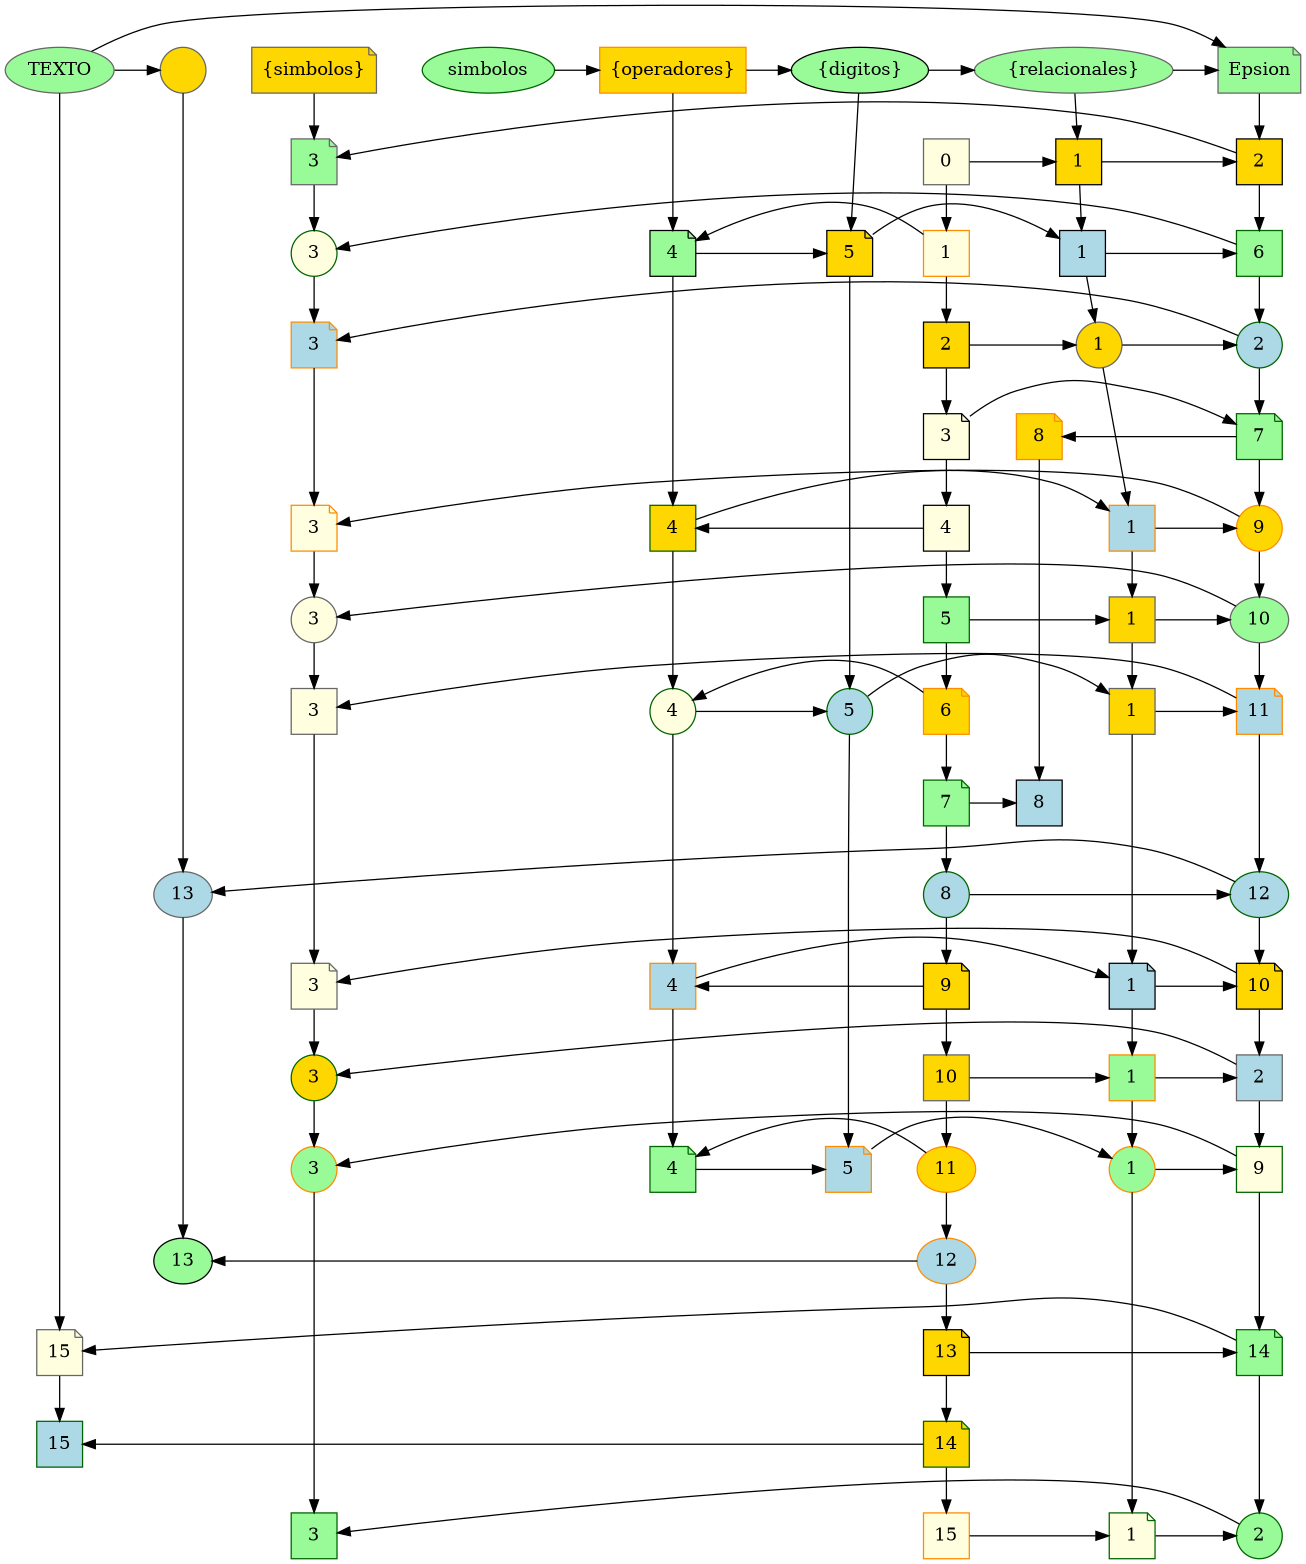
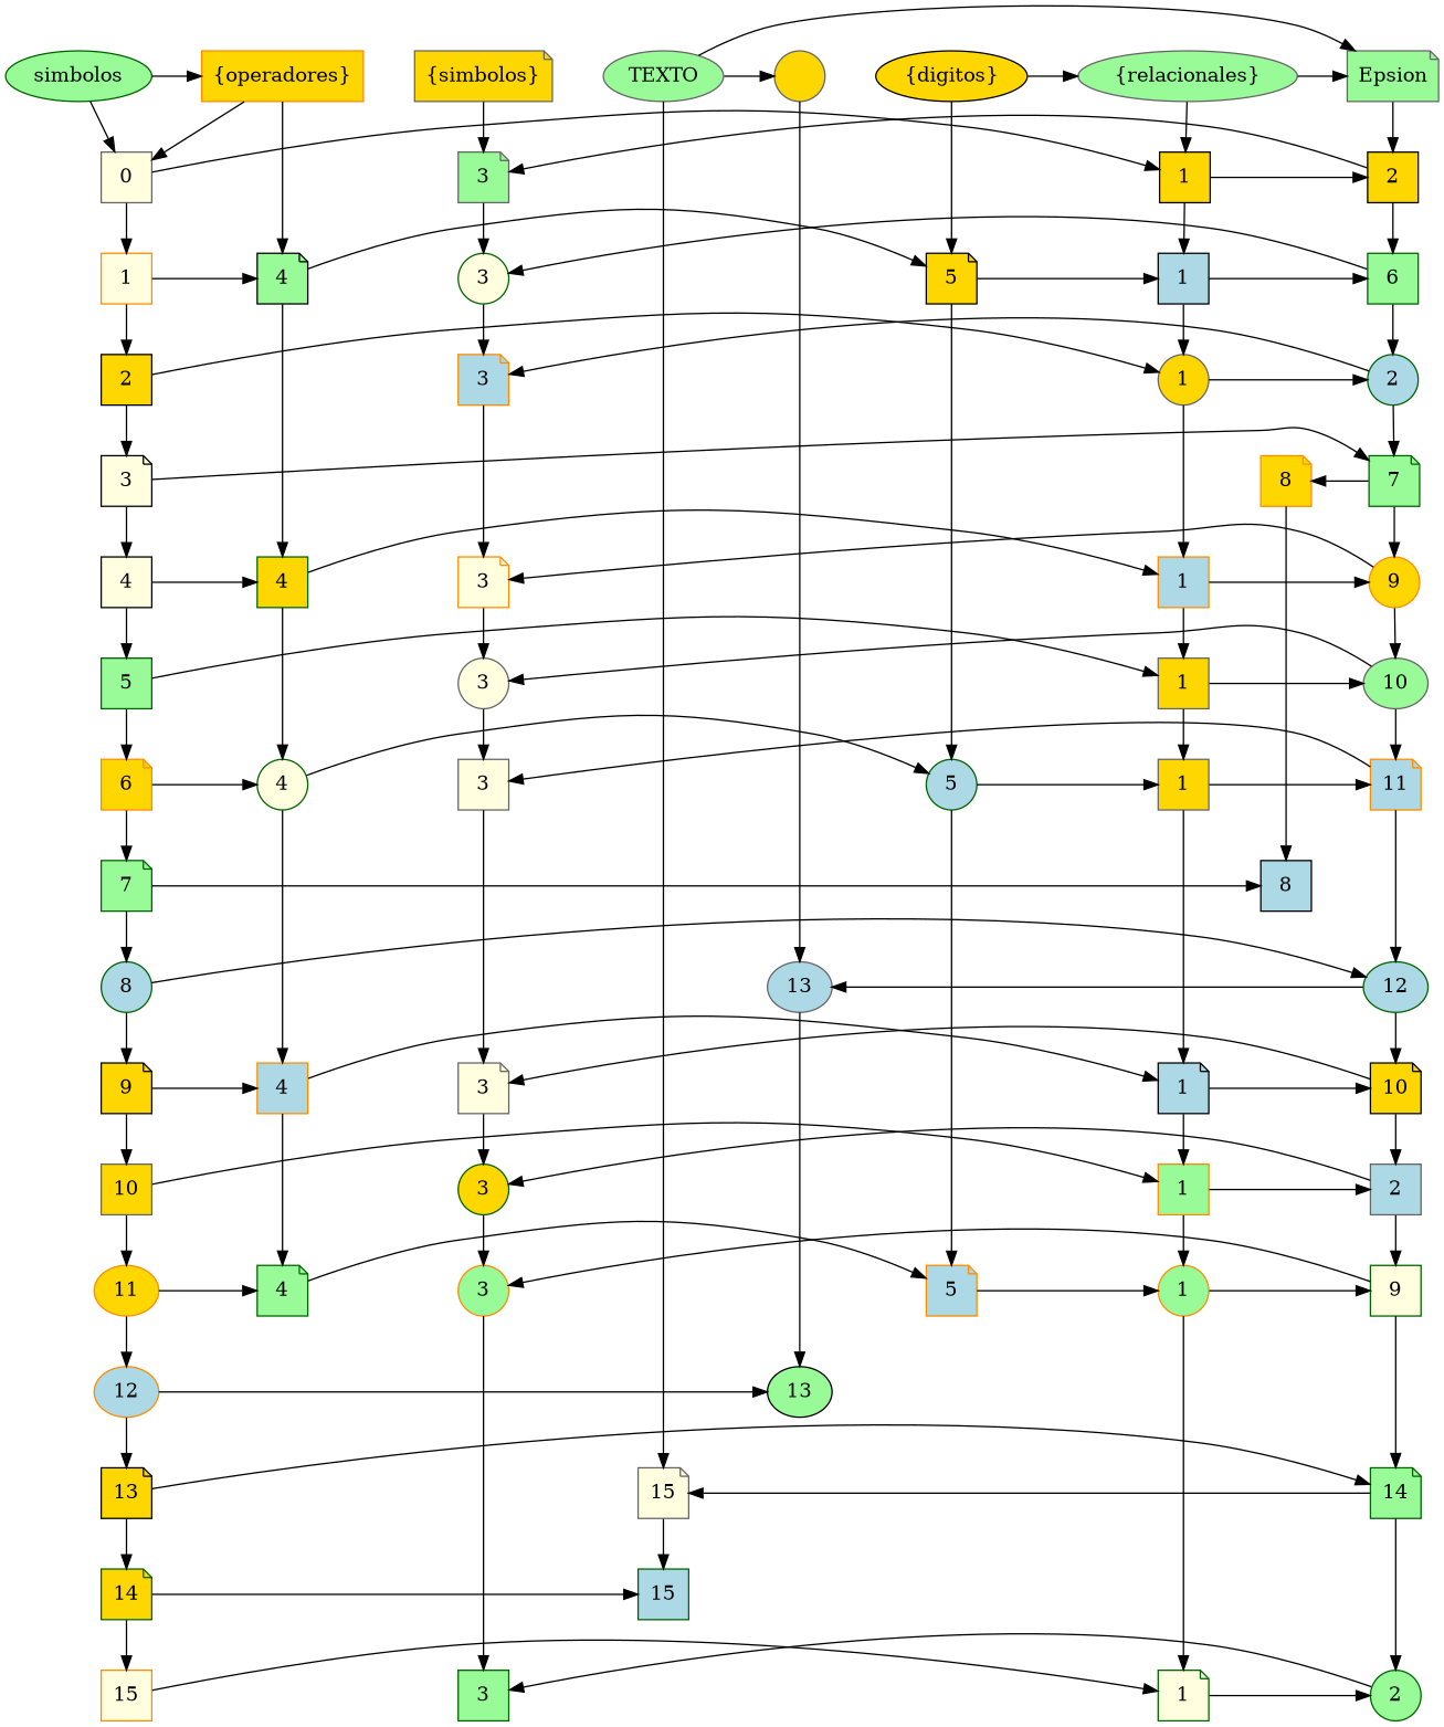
  digraph {
    nodesep=0.5
    rankdir=TB
    node [color=darkgreen fillcolor=gold shape=box style=filled]
    n1 [color=darkorange height=0.5 label="{operadores}" width=0.5]
-   n2 [color=black fillcolor=palegreen height=0.5 label="{digitos}" shape=ellipse width=0.5]
+   n2 [color=black height=0.5 label="{digitos}" shape=ellipse width=0.5]
    n3 [color=gray40 fillcolor=palegreen height=0.5 label="{relacionales}" shape=ellipse width=0.5]
    n4 [color=gray40 fillcolor=palegreen height=0.5 label=Epsion shape=note width=0.5]
    n5 [color=gray40 fillcolor=palegreen height=0.5 label=TEXTO shape=ellipse width=0.5]
    n6 [color=gray40 height=0.5 label=" " shape=ellipse width=0.5]
    n7 [color=gray40 height=0.5 label="{simbolos}" shape=note width=0.5]
    n8 [fillcolor=palegreen height=0.5 label=simbolos shape=ellipse width=0.5]
    n9 [color=gray40 fillcolor=lightyellow height=0.5 label=0 width=0.5]
    n10 [color=black height=0.5 label=1 width=0.5]
    n11 [color=black height=0.5 label=2 width=0.5]
    n12 [color=gray40 fillcolor=palegreen height=0.5 label=3 shape=note width=0.5]
    n13 [color=darkorange fillcolor=lightyellow height=0.5 label=1 width=0.5]
    n14 [color=black fillcolor=palegreen height=0.5 label=4 shape=note width=0.5]
    n15 [color=black height=0.5 label=5 shape=note width=0.5]
    n16 [color=black fillcolor=lightblue height=0.5 label=1 width=0.5]
    n17 [fillcolor=palegreen height=0.5 label=6 width=0.5]
    n18 [fillcolor=lightyellow height=0.5 label=3 shape=ellipse width=0.5]
    n19 [color=black height=0.5 label=2 width=0.5]
    n20 [color=gray40 height=0.5 label=1 shape=ellipse width=0.5]
    n21 [fillcolor=lightblue height=0.5 label=2 shape=ellipse width=0.5]
    n22 [color=darkorange fillcolor=lightblue height=0.5 label=3 shape=note width=0.5]
    n23 [color=black fillcolor=lightyellow height=0.5 label=3 shape=note width=0.5]
    n24 [fillcolor=palegreen height=0.5 label=7 shape=note width=0.5]
    n25 [color=darkorange height=0.5 label=8 shape=note width=0.5]
    n26 [color=black fillcolor=lightyellow height=0.5 label=4 width=0.5]
    n27 [height=0.5 label=4 width=0.5]
    n28 [color=darkorange fillcolor=lightblue height=0.5 label=1 width=0.5]
    n29 [color=darkorange height=0.5 label=9 shape=ellipse width=0.5]
    n30 [color=darkorange fillcolor=lightyellow height=0.5 label=3 shape=note width=0.5]
    n31 [fillcolor=palegreen height=0.5 label=5 width=0.5]
    n32 [color=gray40 height=0.5 label=1 width=0.5]
    n33 [color=gray40 fillcolor=palegreen height=0.5 label=10 shape=ellipse width=0.5]
    n34 [color=gray40 fillcolor=lightyellow height=0.5 label=3 shape=ellipse width=0.5]
    n35 [color=darkorange height=0.5 label=6 shape=note width=0.5]
    n36 [fillcolor=lightyellow height=0.5 label=4 shape=ellipse width=0.5]
    n37 [fillcolor=lightblue height=0.5 label=5 shape=ellipse width=0.5]
    n38 [color=gray40 height=0.5 label=1 width=0.5]
    n39 [color=darkorange fillcolor=lightblue height=0.5 label=11 shape=note width=0.5]
    n40 [color=gray40 fillcolor=lightyellow height=0.5 label=3 width=0.5]
    n41 [fillcolor=palegreen height=0.5 label=7 shape=note width=0.5]
    n42 [color=black fillcolor=lightblue height=0.5 label=8 width=0.5]
    n43 [fillcolor=lightblue height=0.5 label=8 shape=ellipse width=0.5]
    n44 [fillcolor=lightblue height=0.5 label=12 shape=ellipse width=0.5]
    n45 [color=gray40 fillcolor=lightblue height=0.5 label=13 shape=ellipse width=0.5]
    n46 [color=black height=0.5 label=9 shape=note width=0.5]
    n47 [color=darkorange fillcolor=lightblue height=0.5 label=4 width=0.5]
    n48 [color=black fillcolor=lightblue height=0.5 label=1 shape=note width=0.5]
    n49 [color=black height=0.5 label=10 shape=note width=0.5]
    n50 [color=gray40 fillcolor=lightyellow height=0.5 label=3 shape=note width=0.5]
    n51 [color=gray40 height=0.5 label=10 width=0.5]
    n52 [color=darkorange fillcolor=palegreen height=0.5 label=1 width=0.5]
    n53 [color=gray40 fillcolor=lightblue height=0.5 label=2 width=0.5]
    n54 [height=0.5 label=3 shape=ellipse width=0.5]
    n55 [color=darkorange height=0.5 label=11 shape=ellipse width=0.5]
    n56 [fillcolor=palegreen height=0.5 label=4 shape=note width=0.5]
    n57 [color=darkorange fillcolor=lightblue height=0.5 label=5 shape=note width=0.5]
    n58 [color=darkorange fillcolor=palegreen height=0.5 label=1 shape=ellipse width=0.5]
    n59 [fillcolor=lightyellow height=0.5 label=9 width=0.5]
    n60 [color=darkorange fillcolor=palegreen height=0.5 label=3 shape=ellipse width=0.5]
    n61 [color=darkorange fillcolor=lightblue height=0.5 label=12 shape=ellipse width=0.5]
    n62 [color=black fillcolor=palegreen height=0.5 label=13 shape=ellipse width=0.5]
    n63 [color=black height=0.5 label=13 shape=note width=0.5]
    n64 [fillcolor=palegreen height=0.5 label=14 shape=note width=0.5]
    n65 [color=gray40 fillcolor=lightyellow height=0.5 label=15 shape=note width=0.5]
    n66 [height=0.5 label=14 shape=note width=0.5]
    n67 [fillcolor=lightblue height=0.5 label=15 width=0.5]
    n68 [color=darkorange fillcolor=lightyellow height=0.5 label=15 width=0.5]
    n69 [fillcolor=lightyellow height=0.5 label=1 shape=note width=0.5]
    n70 [fillcolor=palegreen height=0.5 label=2 shape=ellipse width=0.5]
    n71 [fillcolor=palegreen height=0.5 label=3 width=0.5]
    subgraph sub_1 {
      rank=same
      n1
      n2
      n3
      n4
      n5
      n6
      n7
      n8
    }
    subgraph sub_2 {
      rank=same
      n9
      n10
      n11
      n12
    }
    subgraph sub_3 {
      rank=same
      n13
      n14
      n15
      n16
      n17
      n18
    }
    subgraph sub_4 {
      rank=same
      n19
      n20
      n21
      n22
    }
    subgraph sub_5 {
      rank=same
      n23
      n24
      n25
    }
    subgraph sub_6 {
      rank=same
      n26
      n27
      n28
      n29
      n30
    }
    subgraph sub_7 {
      rank=same
      n31
      n32
      n33
      n34
    }
    subgraph sub_8 {
      rank=same
      n35
      n36
      n37
      n38
      n39
      n40
    }
    subgraph sub_9 {
      rank=same
      n41
      n42
    }
    subgraph sub_10 {
      rank=same
      n43
      n44
      n45
    }
    subgraph sub_11 {
      rank=same
      n46
      n47
      n48
      n49
      n50
    }
    subgraph sub_12 {
      rank=same
      n51
      n52
      n53
      n54
    }
    subgraph sub_13 {
      rank=same
      n55
      n56
      n57
      n58
      n59
      n60
    }
    subgraph sub_14 {
      rank=same
      n61
      n62
    }
    subgraph sub_15 {
      rank=same
      n63
      n64
      n65
    }
    subgraph sub_16 {
      rank=same
      n66
      n67
    }
    subgraph sub_17 {
      rank=same
      n68
      n69
      n70
      n71
    }
-   n1 -> n2
+   n1 -> n9
    n1 -> n14
    n2 -> n3
    n2 -> n15
    n3 -> n4
    n3 -> n10
    n4 -> n11
    n5 -> n4
    n5 -> n6
    n5 -> n65
    n6 -> n45
    n7 -> n12
    n8 -> n1
+   n8 -> n9
    n9 -> n10 [constraint=false]
    n9 -> n13
    n10 -> n11 [constraint=false]
    n10 -> n16
    n11 -> n12 [constraint=false]
    n11 -> n17
    n12 -> n18
    n13 -> n14 [constraint=false]
    n13 -> n19
    n14 -> n15 [constraint=false]
    n14 -> n27
    n15 -> n16 [constraint=false]
    n15 -> n37
    n16 -> n17 [constraint=false]
    n16 -> n20
    n17 -> n18 [constraint=false]
    n17 -> n21
    n18 -> n22
    n19 -> n20 [constraint=false]
    n19 -> n23
    n20 -> n21 [constraint=false]
    n20 -> n28
    n21 -> n22 [constraint=false]
    n21 -> n24
    n22 -> n30
    n23 -> n24 [constraint=false]
    n23 -> n26
    n24 -> n25 [constraint=false]
    n24 -> n29
    n25 -> n42
    n26 -> n27 [constraint=false]
    n26 -> n31
    n27 -> n28 [constraint=false]
    n27 -> n36
    n28 -> n29 [constraint=false]
    n28 -> n32
    n29 -> n30 [constraint=false]
    n29 -> n33
    n30 -> n34
    n31 -> n32 [constraint=false]
    n31 -> n35
    n32 -> n33 [constraint=false]
    n32 -> n38
    n33 -> n34 [constraint=false]
    n33 -> n39
    n34 -> n40
    n35 -> n36 [constraint=false]
    n35 -> n41
    n36 -> n37 [constraint=false]
    n36 -> n47
    n37 -> n38 [constraint=false]
    n37 -> n57
    n38 -> n39 [constraint=false]
    n38 -> n48
    n39 -> n40 [constraint=false]
    n39 -> n44
    n40 -> n50
    n41 -> n42 [constraint=false]
    n41 -> n43
    n43 -> n44 [constraint=false]
    n43 -> n46
    n44 -> n45 [constraint=false]
    n44 -> n49
    n45 -> n62
    n46 -> n47 [constraint=false]
    n46 -> n51
    n47 -> n48 [constraint=false]
    n47 -> n56
    n48 -> n49 [constraint=false]
    n48 -> n52
    n49 -> n50 [constraint=false]
    n49 -> n53
    n50 -> n54
    n51 -> n52 [constraint=false]
    n51 -> n55
    n52 -> n53 [constraint=false]
    n52 -> n58
    n53 -> n54 [constraint=false]
    n53 -> n59
    n54 -> n60
    n55 -> n56 [constraint=false]
    n55 -> n61
    n56 -> n57 [constraint=false]
    n57 -> n58 [constraint=false]
    n58 -> n59 [constraint=false]
    n58 -> n69
    n59 -> n60 [constraint=false]
    n59 -> n64
    n60 -> n71
    n61 -> n62 [constraint=false]
    n61 -> n63
    n63 -> n64 [constraint=false]
    n63 -> n66
    n64 -> n65 [constraint=false]
    n64 -> n70
    n65 -> n67
    n66 -> n67 [constraint=false]
    n66 -> n68
    n68 -> n69 [constraint=false]
    n69 -> n70 [constraint=false]
    n70 -> n71 [constraint=false]
  }
